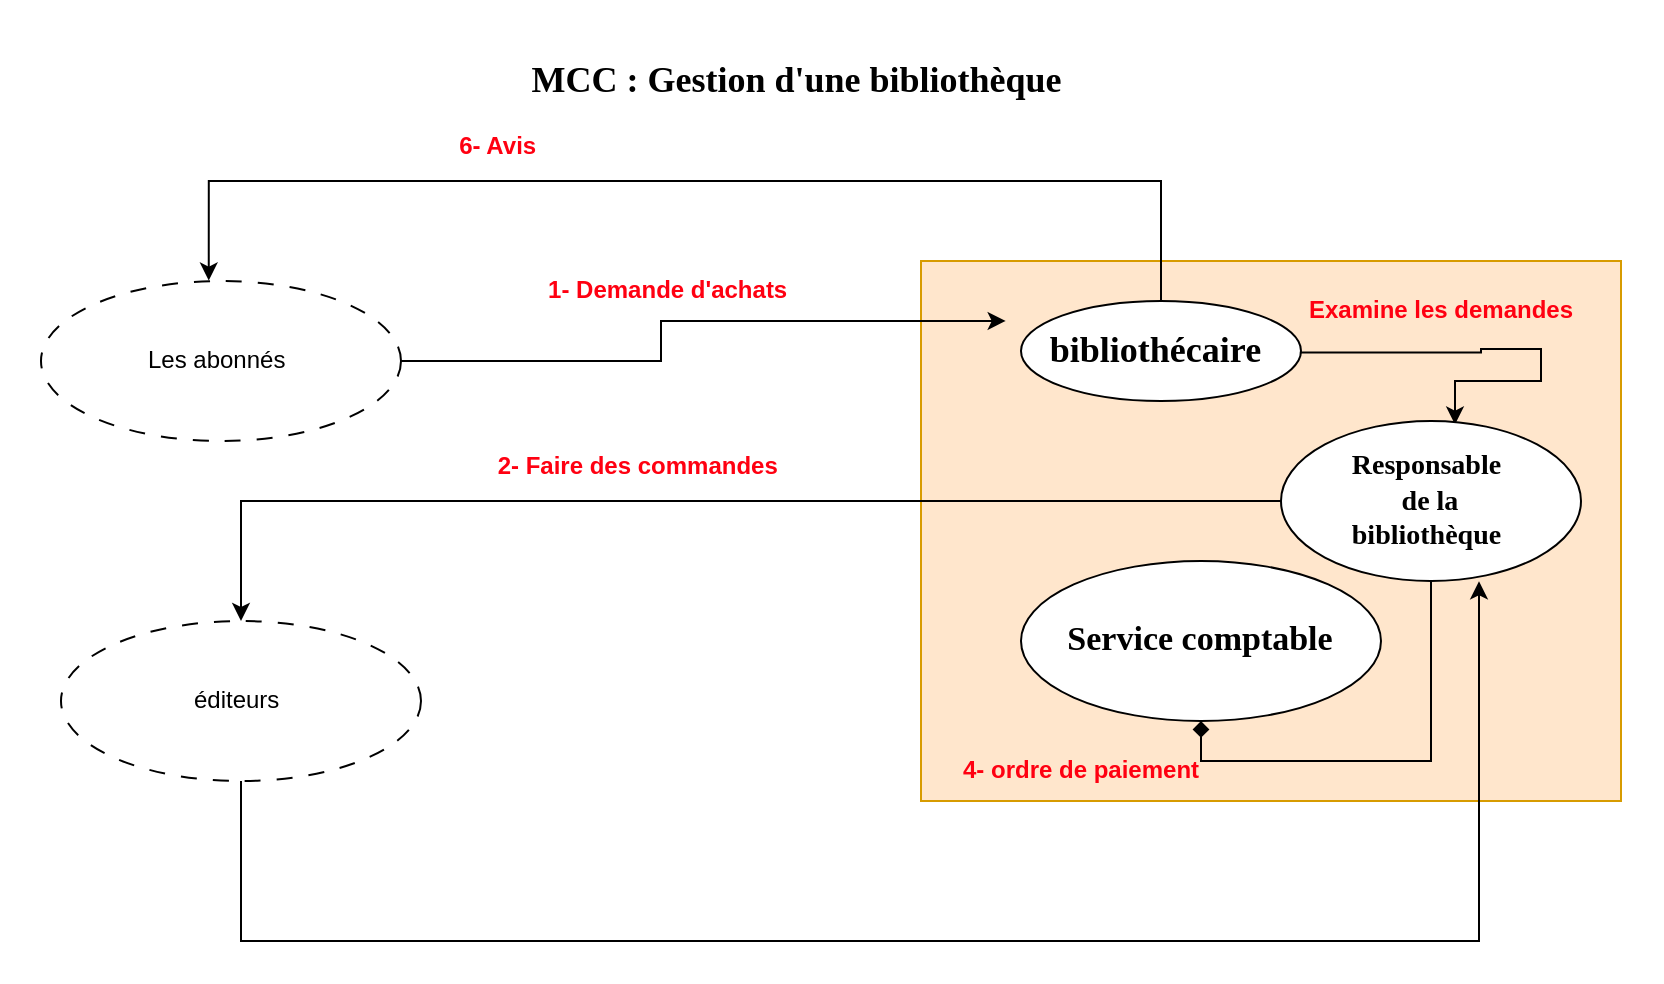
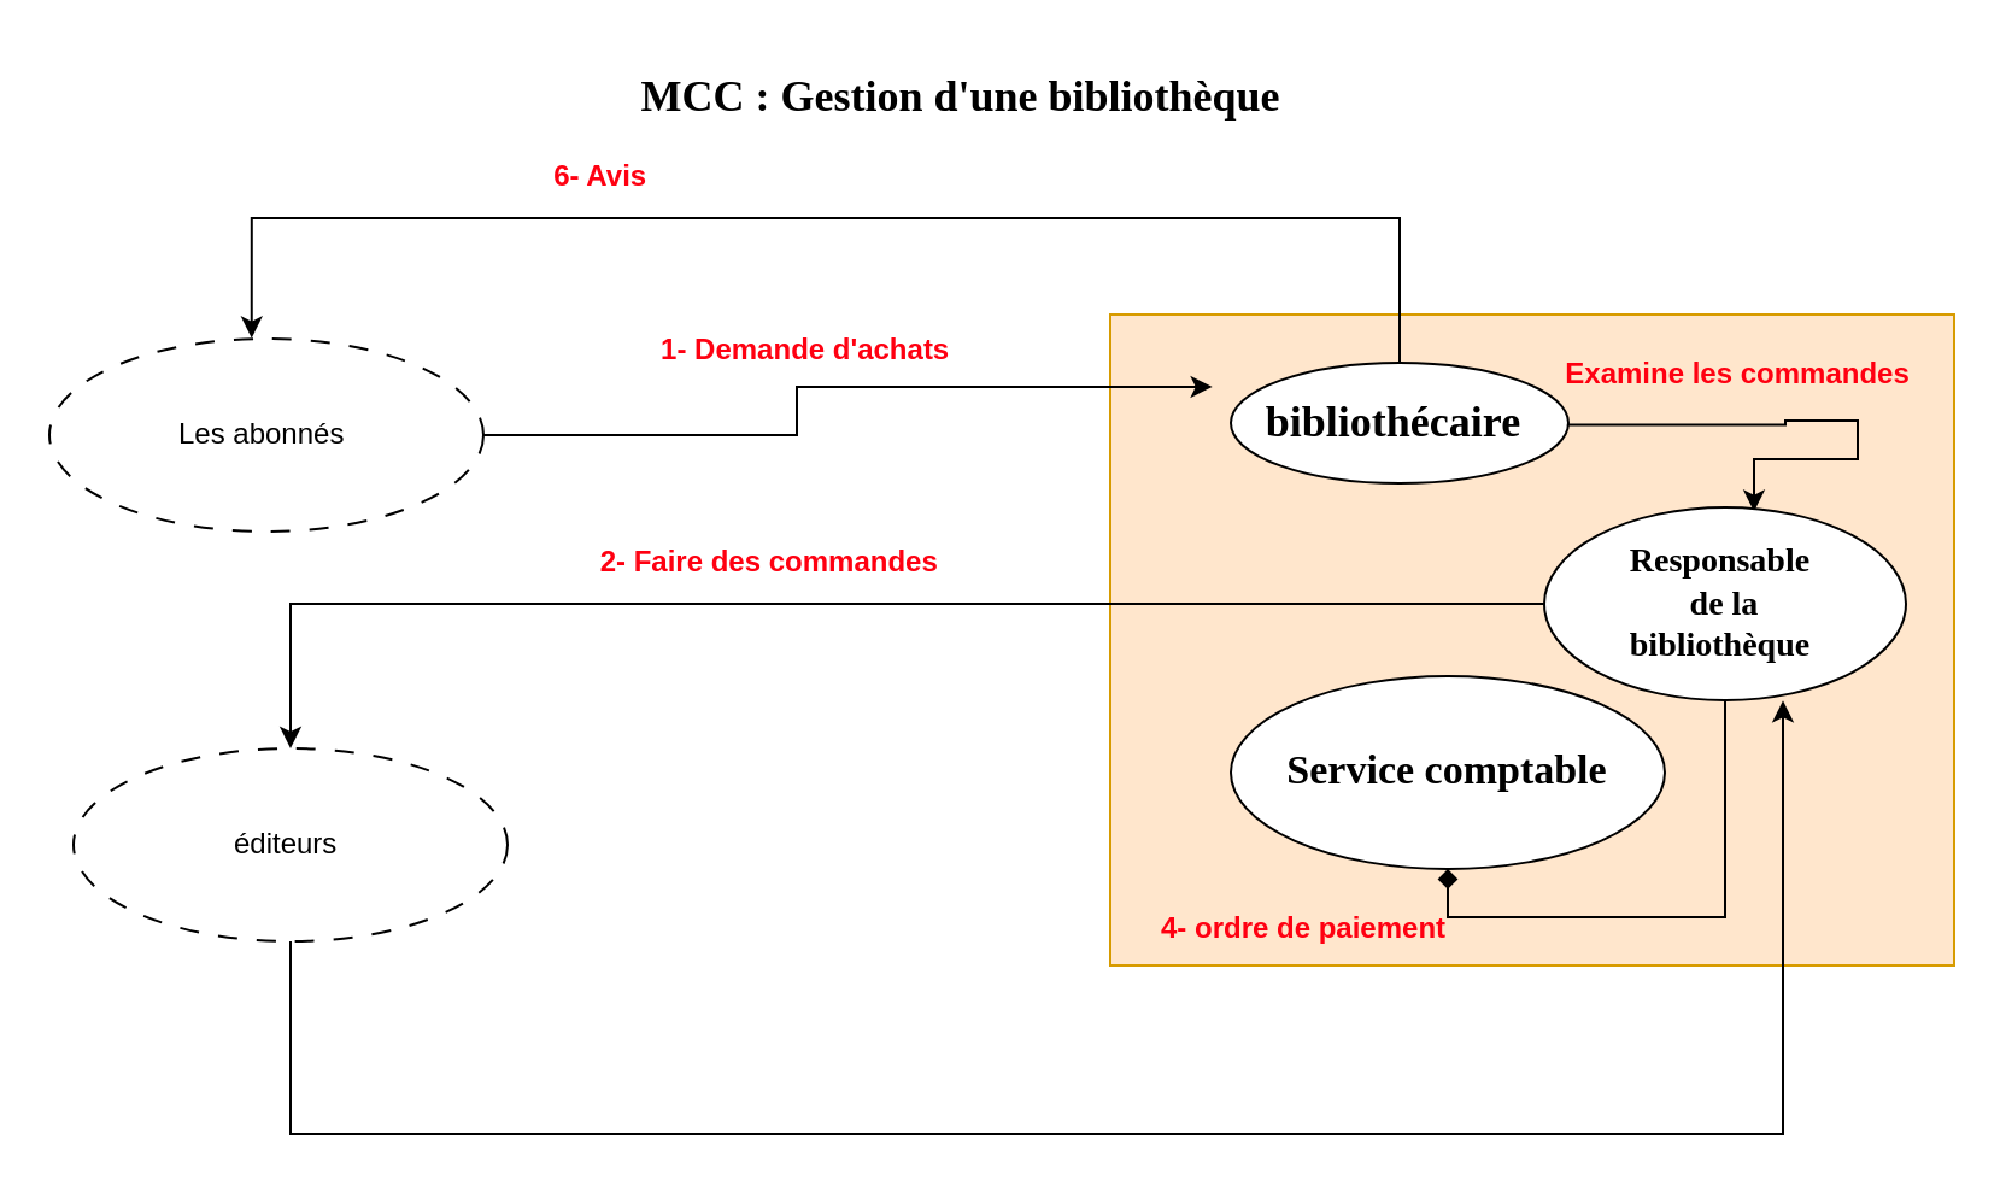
  <mxCell id="0" />
  <mxCell id="1" parent="0" />
  <mxCell id="2" value="&lt;b&gt;&lt;font face=&quot;Times New Roman&quot; style=&quot;font-size: 18px;&quot;&gt;MCC : Gestion d'une bibliothèque&amp;nbsp;&lt;/font&gt;&lt;/b&gt;" style="text;html=1;align=center;verticalAlign=middle;resizable=0;points=[];autosize=1;labelBorderColor=none;labelBackgroundColor=default;" vertex="1" parent="1"><mxGeometry x="255" y="20" width="290" height="40" as="geometry" /></mxCell>
  <mxCell id="3" value="" style="rounded=0;whiteSpace=wrap;html=1;fillColor=#ffe6cc;strokeColor=#d79b00;" vertex="1" parent="1"><mxGeometry x="460" y="130" width="350" height="270" as="geometry" /></mxCell>
  <mxCell id="4" value="&lt;font style=&quot;font-size: 18px;&quot; face=&quot;Times New Roman&quot;&gt;&lt;b&gt;bibliothécaire&amp;nbsp;&lt;/b&gt;&lt;/font&gt;" style="ellipse;whiteSpace=wrap;html=1;" vertex="1" parent="1"><mxGeometry x="510" y="150" width="140" height="50" as="geometry" /></mxCell>
  <mxCell id="5" style="edgeStyle=orthogonalEdgeStyle;rounded=0;orthogonalLoop=1;jettySize=auto;html=1;entryX=0.58;entryY=0.022;entryDx=0;entryDy=0;entryPerimeter=0;exitX=0.059;exitY=1.193;exitDx=0;exitDy=0;exitPerimeter=0;" edge="1" parent="1" source="14" target="8"><mxGeometry relative="1" as="geometry"><Array as="points"><mxPoint x="740" y="176" /><mxPoint x="740" y="174" /><mxPoint x="770" y="174" /><mxPoint x="770" y="190" /><mxPoint x="727" y="190" /></Array></mxGeometry></mxCell>
  <mxCell id="6" style="edgeStyle=orthogonalEdgeStyle;rounded=0;orthogonalLoop=1;jettySize=auto;html=1;" edge="1" parent="1" source="8" target="11"><mxGeometry relative="1" as="geometry" /></mxCell>
  <mxCell id="7" style="edgeStyle=orthogonalEdgeStyle;rounded=0;orthogonalLoop=1;jettySize=auto;html=1;exitX=0.5;exitY=1;exitDx=0;exitDy=0;entryX=0.5;entryY=1;entryDx=0;entryDy=0;endArrow=diamond;" edge="1" parent="1" source="8" target="9"><mxGeometry relative="1" as="geometry" /></mxCell>
  <mxCell id="8" value="&lt;b style=&quot;font-size: 14px;&quot;&gt;&lt;font face=&quot;Times New Roman&quot; style=&quot;font-size: 14px;&quot;&gt;Responsable&amp;nbsp;&lt;/font&gt;&lt;/b&gt;&lt;div style=&quot;font-size: 14px;&quot;&gt;&lt;b&gt;&lt;font face=&quot;Times New Roman&quot; style=&quot;font-size: 14px;&quot;&gt;de la&lt;/font&gt;&lt;/b&gt;&lt;/div&gt;&lt;div style=&quot;font-size: 14px;&quot;&gt;&lt;b style=&quot;&quot;&gt;&lt;font face=&quot;Times New Roman&quot; style=&quot;font-size: 14px;&quot;&gt;bibliothèque&amp;nbsp;&lt;/font&gt;&lt;/b&gt;&lt;/div&gt;" style="ellipse;whiteSpace=wrap;html=1;" vertex="1" parent="1"><mxGeometry x="640" y="210" width="150" height="80" as="geometry" /></mxCell>
  <mxCell id="9" value="&lt;b&gt;&lt;font style=&quot;font-size: 17px;&quot; face=&quot;Times New Roman&quot;&gt;Service comptable&lt;/font&gt;&lt;/b&gt;" style="ellipse;whiteSpace=wrap;html=1;" vertex="1" parent="1"><mxGeometry x="510" y="280" width="180" height="80" as="geometry" /></mxCell>
  <mxCell id="10" value="Les abonnés&amp;nbsp;" style="ellipse;whiteSpace=wrap;html=1;dashed=1;dashPattern=8 8;" vertex="1" parent="1"><mxGeometry x="20" y="140" width="180" height="80" as="geometry" /></mxCell>
  <mxCell id="11" value="éditeurs&amp;nbsp;" style="ellipse;whiteSpace=wrap;html=1;dashed=1;dashPattern=8 8;" vertex="1" parent="1"><mxGeometry x="30" y="310" width="180" height="80" as="geometry" /></mxCell>
  <mxCell id="12" style="edgeStyle=orthogonalEdgeStyle;rounded=0;orthogonalLoop=1;jettySize=auto;html=1;entryX=0.121;entryY=0.111;entryDx=0;entryDy=0;entryPerimeter=0;" edge="1" parent="1" source="10" target="3"><mxGeometry relative="1" as="geometry" /></mxCell>
  <mxCell id="13" value="&lt;font color=&quot;#ff0011&quot;&gt;&lt;b&gt;1- Demande d'achats&amp;nbsp;&lt;/b&gt;&lt;/font&gt;" style="text;html=1;align=center;verticalAlign=middle;resizable=0;points=[];autosize=1;strokeColor=none;fillColor=none;" vertex="1" parent="1"><mxGeometry x="260" y="130" width="150" height="30" as="geometry" /></mxCell>
- <mxCell id="14" value="&lt;b&gt;Examine les demandes&lt;/b&gt;" style="text;html=1;align=center;verticalAlign=middle;resizable=0;points=[];autosize=1;fontColor=#FF0011;" vertex="1" parent="1"><mxGeometry x="640" y="140" width="160" height="30" as="geometry" /></mxCell>
+ <mxCell id="14" value="&lt;b&gt;Examine les commandes&lt;/b&gt;" style="text;html=1;align=center;verticalAlign=middle;resizable=0;points=[];autosize=1;fontColor=#FF0011;" vertex="1" parent="1"><mxGeometry x="640" y="140" width="160" height="30" as="geometry" /></mxCell>
  <mxCell id="15" value="&lt;b&gt;&lt;font color=&quot;#ff0011&quot;&gt;2- Faire des commandes&amp;nbsp;&lt;/font&gt;&lt;/b&gt;" style="text;html=1;align=center;verticalAlign=middle;resizable=0;points=[];autosize=1;strokeColor=none;fillColor=none;" vertex="1" parent="1"><mxGeometry x="235" y="218" width="170" height="30" as="geometry" /></mxCell>
  <mxCell id="16" style="edgeStyle=orthogonalEdgeStyle;rounded=0;orthogonalLoop=1;jettySize=auto;html=1;entryX=0.66;entryY=1.002;entryDx=0;entryDy=0;entryPerimeter=0;" edge="1" parent="1" source="11" target="8"><mxGeometry relative="1" as="geometry"><Array as="points"><mxPoint x="120" y="470" /><mxPoint x="739" y="470" /></Array></mxGeometry></mxCell>
  <mxCell id="17" value="&lt;b&gt;&lt;font color=&quot;#ff0011&quot;&gt;4- ordre de paiement&lt;/font&gt;&lt;/b&gt;" style="text;html=1;align=center;verticalAlign=middle;resizable=0;points=[];autosize=1;strokeColor=none;fillColor=none;" vertex="1" parent="1"><mxGeometry x="470" y="370" width="140" height="30" as="geometry" /></mxCell>
  <mxCell id="18" style="edgeStyle=orthogonalEdgeStyle;rounded=0;orthogonalLoop=1;jettySize=auto;html=1;entryX=0.466;entryY=-0.003;entryDx=0;entryDy=0;entryPerimeter=0;" edge="1" parent="1" source="4" target="10"><mxGeometry relative="1" as="geometry"><Array as="points"><mxPoint x="580" y="90" /><mxPoint x="104" y="90" /></Array></mxGeometry></mxCell>
  <mxCell id="19" value="&lt;b&gt;&lt;font color=&quot;#ff0011&quot;&gt;6- Avis&amp;nbsp;&lt;/font&gt;&lt;/b&gt;" style="text;html=1;align=center;verticalAlign=middle;resizable=0;points=[];autosize=1;strokeColor=none;fillColor=none;" vertex="1" parent="1"><mxGeometry x="215" y="58" width="70" height="30" as="geometry" /></mxCell>
